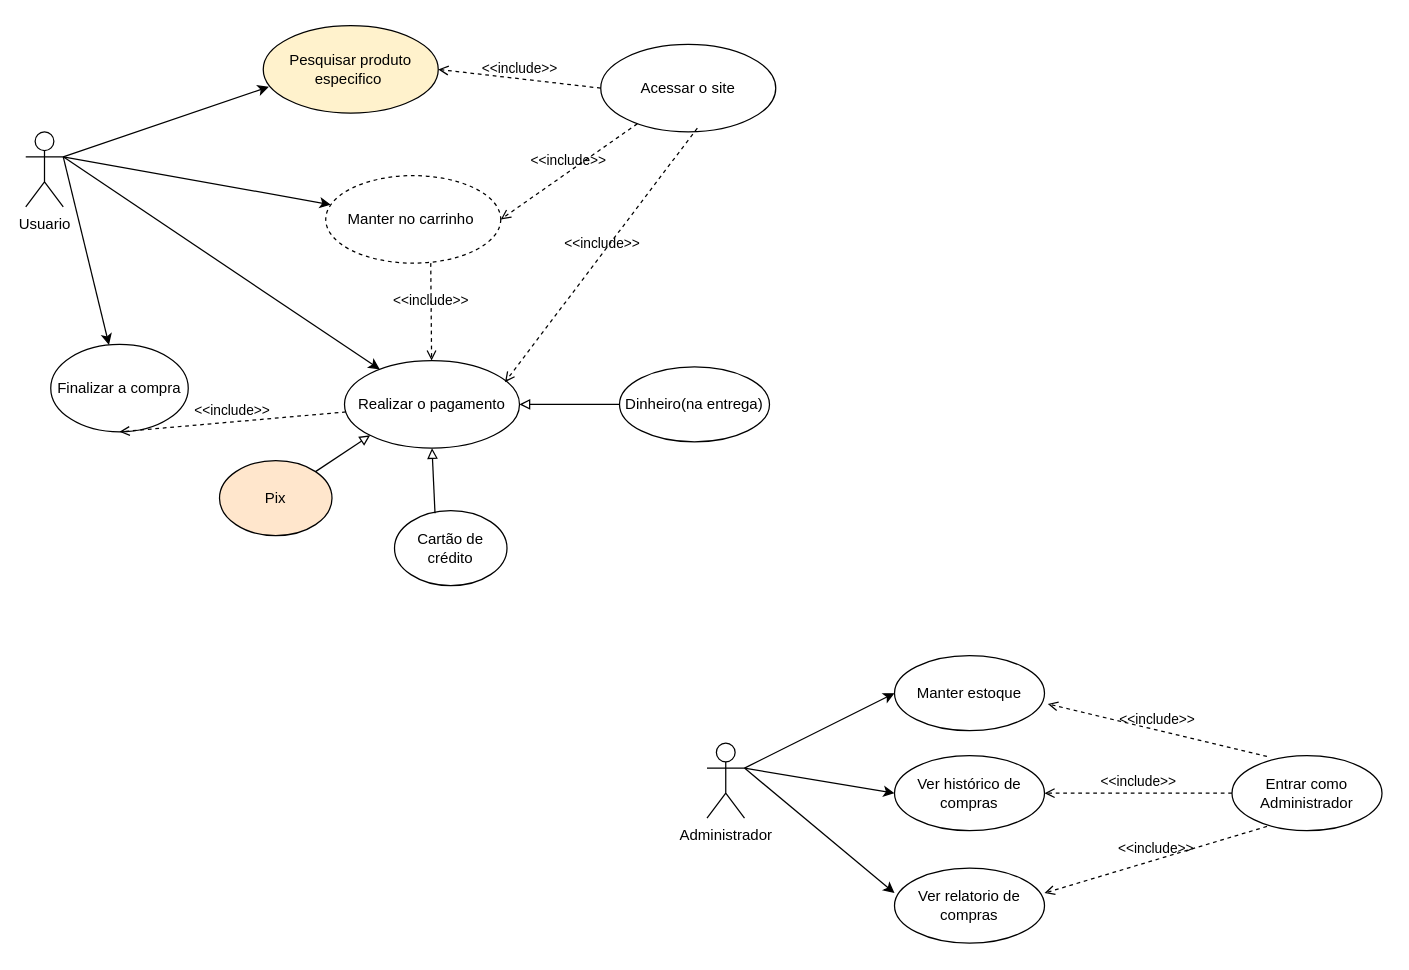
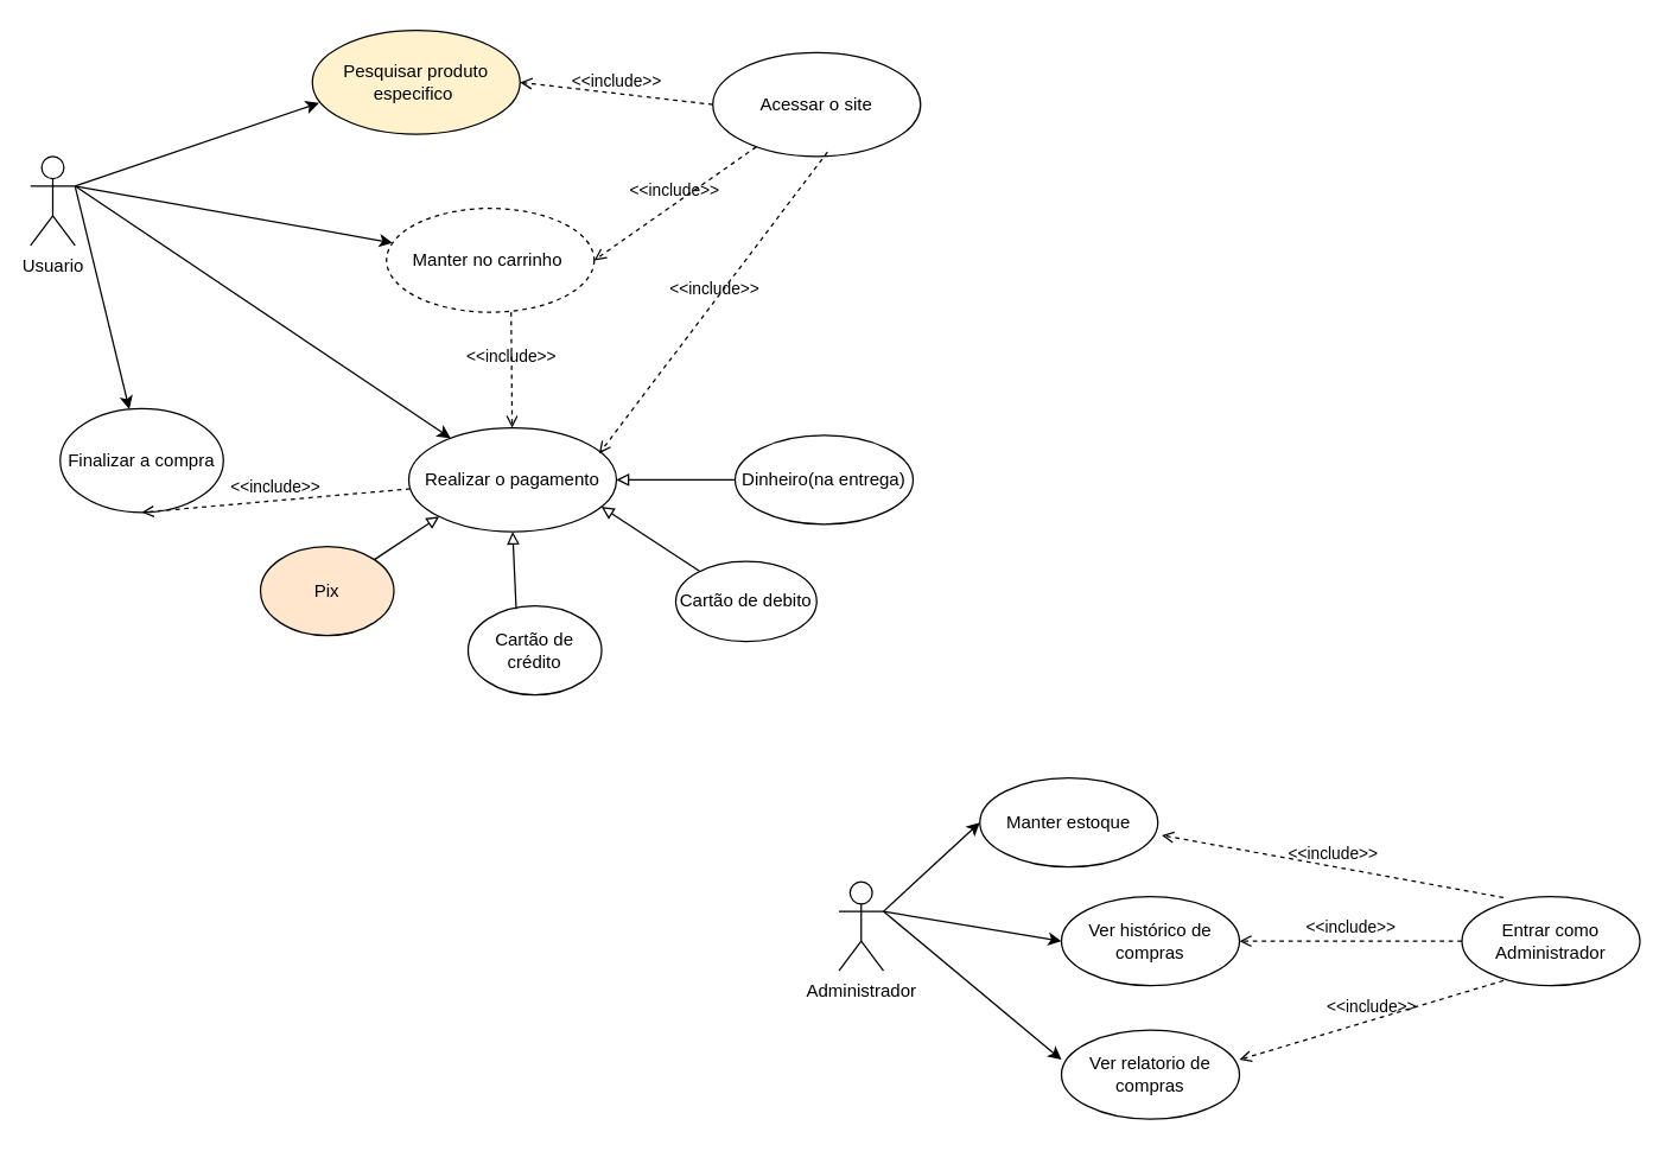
  <mxCell id="0" />
  <mxCell id="1" parent="0" />
  <mxCell id="2" value="Usuario" style="shape=umlActor;verticalLabelPosition=bottom;verticalAlign=top;html=1;" vertex="1" parent="1"><mxGeometry x="20" y="105" width="30" height="60" as="geometry" /></mxCell>
  <mxCell id="3" value="Pesquisar produto especifico&amp;nbsp;" style="ellipse;whiteSpace=wrap;html=1;fillColor=#fff2cc;" vertex="1" parent="1"><mxGeometry x="210" y="20" width="140" height="70" as="geometry" /></mxCell>
  <mxCell id="4" value="Acessar o site" style="ellipse;whiteSpace=wrap;html=1;" vertex="1" parent="1"><mxGeometry x="480" y="35" width="140" height="70" as="geometry" /></mxCell>
  <mxCell id="5" value="Manter no carrinho&amp;nbsp;" style="ellipse;whiteSpace=wrap;html=1;dashed=1;" vertex="1" parent="1"><mxGeometry x="260" y="140" width="140" height="70" as="geometry" /></mxCell>
  <mxCell id="6" value="Finalizar a compra" style="ellipse;whiteSpace=wrap;html=1;" vertex="1" parent="1"><mxGeometry x="40" y="275" width="110" height="70" as="geometry" /></mxCell>
  <mxCell id="7" value="Realizar o pagamento" style="ellipse;whiteSpace=wrap;html=1;" vertex="1" parent="1"><mxGeometry x="275" y="288" width="140" height="70" as="geometry" /></mxCell>
  <mxCell id="8" value="Pix" style="ellipse;whiteSpace=wrap;html=1;fillColor=#ffe6cc;" vertex="1" parent="1"><mxGeometry x="175" y="368" width="90" height="60" as="geometry" /></mxCell>
  <mxCell id="9" value="Cartão de crédito" style="ellipse;whiteSpace=wrap;html=1;" vertex="1" parent="1"><mxGeometry x="315" y="408" width="90" height="60" as="geometry" /></mxCell>
+ <mxCell id="10" value="Cartão de debito" style="ellipse;whiteSpace=wrap;html=1;" vertex="1" parent="1"><mxGeometry x="455" y="378" width="95" height="54" as="geometry" /></mxCell>
  <mxCell id="11" value="Dinheiro(na entrega)" style="ellipse;whiteSpace=wrap;html=1;" vertex="1" parent="1"><mxGeometry x="495" y="293" width="120" height="60" as="geometry" /></mxCell>
  <mxCell id="12" value="" style="endArrow=classic;html=1;rounded=0;exitX=1;exitY=0.333;exitDx=0;exitDy=0;exitPerimeter=0;entryX=0.032;entryY=0.699;entryDx=0;entryDy=0;entryPerimeter=0;" edge="1" parent="1" source="2" target="3"><mxGeometry width="50" height="50" relative="1" as="geometry"><mxPoint x="140" y="180" as="sourcePoint" /><mxPoint x="190" y="130" as="targetPoint" /></mxGeometry></mxCell>
  <mxCell id="13" value="" style="endArrow=classic;html=1;rounded=0;exitX=1;exitY=0.333;exitDx=0;exitDy=0;exitPerimeter=0;" edge="1" parent="1" source="2" target="5"><mxGeometry width="50" height="50" relative="1" as="geometry"><mxPoint x="60" y="135" as="sourcePoint" /><mxPoint x="194" y="49" as="targetPoint" /></mxGeometry></mxCell>
  <mxCell id="14" value="" style="endArrow=classic;html=1;rounded=0;exitX=1;exitY=0.333;exitDx=0;exitDy=0;exitPerimeter=0;" edge="1" parent="1" source="2" target="6"><mxGeometry width="50" height="50" relative="1" as="geometry"><mxPoint x="60" y="167" as="sourcePoint" /><mxPoint x="201" y="180" as="targetPoint" /></mxGeometry></mxCell>
  <mxCell id="15" value="" style="endArrow=classic;html=1;rounded=0;exitX=1;exitY=0.333;exitDx=0;exitDy=0;exitPerimeter=0;" edge="1" parent="1" source="2" target="7"><mxGeometry width="50" height="50" relative="1" as="geometry"><mxPoint x="40" y="220" as="sourcePoint" /><mxPoint x="205" y="360" as="targetPoint" /></mxGeometry></mxCell>
  <mxCell id="16" value="" style="endArrow=block;html=1;rounded=0;endFill=0;entryX=0;entryY=1;entryDx=0;entryDy=0;" edge="1" parent="1" source="8" target="7"><mxGeometry width="50" height="50" relative="1" as="geometry"><mxPoint x="245" y="468" as="sourcePoint" /><mxPoint x="295" y="418" as="targetPoint" /></mxGeometry></mxCell>
  <mxCell id="17" value="" style="endArrow=block;html=1;rounded=0;endFill=0;entryX=0.5;entryY=1;entryDx=0;entryDy=0;exitX=0.36;exitY=0.034;exitDx=0;exitDy=0;exitPerimeter=0;" edge="1" parent="1" source="9" target="7"><mxGeometry width="50" height="50" relative="1" as="geometry"><mxPoint x="262" y="387" as="sourcePoint" /><mxPoint x="306" y="358" as="targetPoint" /></mxGeometry></mxCell>
+ <mxCell id="18" value="" style="endArrow=block;html=1;rounded=0;endFill=0;entryX=0.928;entryY=0.761;entryDx=0;entryDy=0;entryPerimeter=0;" edge="1" parent="1" source="10" target="7"><mxGeometry width="50" height="50" relative="1" as="geometry"><mxPoint x="407" y="400" as="sourcePoint" /><mxPoint x="405" y="348" as="targetPoint" /></mxGeometry></mxCell>
  <mxCell id="19" value="" style="endArrow=block;html=1;rounded=0;endFill=0;entryX=1;entryY=0.5;entryDx=0;entryDy=0;" edge="1" parent="1" source="11" target="7"><mxGeometry width="50" height="50" relative="1" as="geometry"><mxPoint x="489" y="368" as="sourcePoint" /><mxPoint x="425" y="323" as="targetPoint" /></mxGeometry></mxCell>
  <mxCell id="20" value="&amp;lt;&amp;lt;include&amp;gt;&amp;gt;" style="html=1;verticalAlign=bottom;labelBackgroundColor=none;endArrow=open;endFill=0;dashed=1;rounded=0;exitX=0.233;exitY=0.011;exitDx=0;exitDy=0;entryX=1.022;entryY=0.644;entryDx=0;entryDy=0;entryPerimeter=0;exitPerimeter=0;" edge="1" parent="1" source="30" target="27"><mxGeometry width="160" relative="1" as="geometry"><mxPoint x="835" y="723.5" as="sourcePoint" /><mxPoint x="995" y="723.5" as="targetPoint" /></mxGeometry></mxCell>
  <mxCell id="21" value="&amp;lt;&amp;lt;include&amp;gt;&amp;gt;" style="html=1;verticalAlign=bottom;labelBackgroundColor=none;endArrow=open;endFill=0;dashed=1;rounded=0;entryX=0.5;entryY=1;entryDx=0;entryDy=0;" edge="1" parent="1" source="7" target="6"><mxGeometry width="160" relative="1" as="geometry"><mxPoint x="500" y="519.38" as="sourcePoint" /><mxPoint x="660" y="519.38" as="targetPoint" /></mxGeometry></mxCell>
  <mxCell id="22" value="&amp;lt;&amp;lt;include&amp;gt;&amp;gt;" style="html=1;verticalAlign=bottom;labelBackgroundColor=none;endArrow=open;endFill=0;dashed=1;rounded=0;exitX=0;exitY=0.5;exitDx=0;exitDy=0;entryX=1;entryY=0.5;entryDx=0;entryDy=0;" edge="1" parent="1" source="4" target="3"><mxGeometry width="160" relative="1" as="geometry"><mxPoint x="500" y="190" as="sourcePoint" /><mxPoint x="660" y="190" as="targetPoint" /></mxGeometry></mxCell>
  <mxCell id="23" value="&amp;lt;&amp;lt;include&amp;gt;&amp;gt;" style="html=1;verticalAlign=bottom;labelBackgroundColor=none;endArrow=open;endFill=0;dashed=1;rounded=0;entryX=1;entryY=0.5;entryDx=0;entryDy=0;" edge="1" parent="1" source="4" target="5"><mxGeometry width="160" relative="1" as="geometry"><mxPoint x="490" y="157.5" as="sourcePoint" /><mxPoint x="330" y="112.5" as="targetPoint" /></mxGeometry></mxCell>
  <mxCell id="24" value="&amp;lt;&amp;lt;include&amp;gt;&amp;gt;" style="html=1;verticalAlign=bottom;labelBackgroundColor=none;endArrow=open;endFill=0;dashed=1;rounded=0;exitX=0.6;exitY=1;exitDx=0;exitDy=0;exitPerimeter=0;" edge="1" parent="1" source="5" target="7"><mxGeometry width="160" relative="1" as="geometry"><mxPoint x="400" y="260" as="sourcePoint" /><mxPoint x="291" y="337" as="targetPoint" /></mxGeometry></mxCell>
  <mxCell id="25" value="&amp;lt;&amp;lt;include&amp;gt;&amp;gt;" style="html=1;verticalAlign=bottom;labelBackgroundColor=none;endArrow=open;endFill=0;dashed=1;rounded=0;entryX=0.917;entryY=0.246;entryDx=0;entryDy=0;exitX=0.552;exitY=0.957;exitDx=0;exitDy=0;exitPerimeter=0;entryPerimeter=0;" edge="1" parent="1" source="4" target="7"><mxGeometry width="160" relative="1" as="geometry"><mxPoint x="545" y="200" as="sourcePoint" /><mxPoint x="436" y="277" as="targetPoint" /></mxGeometry></mxCell>
  <mxCell id="26" value="Administrador" style="shape=umlActor;verticalLabelPosition=bottom;verticalAlign=top;html=1;outlineConnect=0;" vertex="1" parent="1"><mxGeometry x="565" y="594" width="30" height="60" as="geometry" /></mxCell>
- <mxCell id="27" value="Manter estoque" style="ellipse;whiteSpace=wrap;html=1;" vertex="1" parent="1"><mxGeometry x="715" y="524" width="120" height="60" as="geometry" /></mxCell>
+ <mxCell id="27" value="Manter estoque" style="ellipse;whiteSpace=wrap;html=1;" vertex="1" parent="1"><mxGeometry x="660" y="524" width="120" height="60" as="geometry" /></mxCell>
  <mxCell id="28" value="Ver histórico de compras" style="ellipse;whiteSpace=wrap;html=1;" vertex="1" parent="1"><mxGeometry x="715" y="604" width="120" height="60" as="geometry" /></mxCell>
  <mxCell id="29" value="Ver relatorio de compras" style="ellipse;whiteSpace=wrap;html=1;" vertex="1" parent="1"><mxGeometry x="715" y="694" width="120" height="60" as="geometry" /></mxCell>
  <mxCell id="30" value="Entrar como Administrador" style="ellipse;whiteSpace=wrap;html=1;" vertex="1" parent="1"><mxGeometry x="985" y="604" width="120" height="60" as="geometry" /></mxCell>
  <mxCell id="31" value="&amp;lt;&amp;lt;include&amp;gt;&amp;gt;" style="html=1;verticalAlign=bottom;labelBackgroundColor=none;endArrow=open;endFill=0;dashed=1;rounded=0;exitX=0;exitY=0.5;exitDx=0;exitDy=0;entryX=1;entryY=0.5;entryDx=0;entryDy=0;" edge="1" parent="1" source="30" target="28"><mxGeometry width="160" relative="1" as="geometry"><mxPoint x="945" y="685" as="sourcePoint" /><mxPoint x="848" y="634" as="targetPoint" /></mxGeometry></mxCell>
  <mxCell id="32" value="&amp;lt;&amp;lt;include&amp;gt;&amp;gt;" style="html=1;verticalAlign=bottom;labelBackgroundColor=none;endArrow=open;endFill=0;dashed=1;rounded=0;exitX=0.233;exitY=0.944;exitDx=0;exitDy=0;entryX=1;entryY=0.333;entryDx=0;entryDy=0;exitPerimeter=0;entryPerimeter=0;" edge="1" parent="1" source="30" target="29"><mxGeometry width="160" relative="1" as="geometry"><mxPoint x="963" y="705" as="sourcePoint" /><mxPoint x="845" y="704" as="targetPoint" /></mxGeometry></mxCell>
  <mxCell id="33" value="" style="endArrow=classic;html=1;rounded=0;entryX=0;entryY=0.5;entryDx=0;entryDy=0;exitX=1;exitY=0.333;exitDx=0;exitDy=0;exitPerimeter=0;" edge="1" parent="1" source="26" target="27"><mxGeometry width="50" height="50" relative="1" as="geometry"><mxPoint x="585" y="744" as="sourcePoint" /><mxPoint x="635" y="694" as="targetPoint" /></mxGeometry></mxCell>
  <mxCell id="34" value="" style="endArrow=classic;html=1;rounded=0;entryX=0;entryY=0.5;entryDx=0;entryDy=0;exitX=1;exitY=0.333;exitDx=0;exitDy=0;exitPerimeter=0;" edge="1" parent="1" source="26" target="28"><mxGeometry width="50" height="50" relative="1" as="geometry"><mxPoint x="605" y="624" as="sourcePoint" /><mxPoint x="725" y="564" as="targetPoint" /></mxGeometry></mxCell>
  <mxCell id="35" value="" style="endArrow=classic;html=1;rounded=0;entryX=0;entryY=0.333;entryDx=0;entryDy=0;exitX=1;exitY=0.333;exitDx=0;exitDy=0;exitPerimeter=0;entryPerimeter=0;" edge="1" parent="1" source="26" target="29"><mxGeometry width="50" height="50" relative="1" as="geometry"><mxPoint x="605" y="624" as="sourcePoint" /><mxPoint x="725" y="634" as="targetPoint" /></mxGeometry></mxCell>
